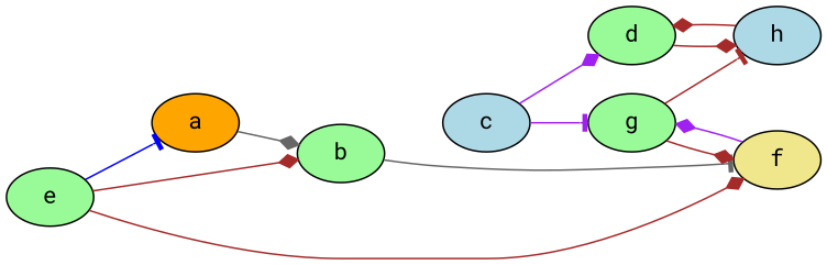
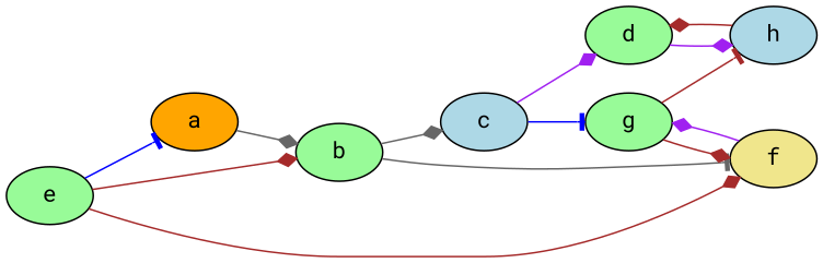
  digraph {
    fontname="Roboto Mono"
    rankdir=LR
    node [fillcolor=palegreen fontname="Roboto Mono" style=filled]
    edge [arrowhead=diamond color=brown fontname="Roboto Mono"]
    a [fillcolor=orange]
    b
    c [fillcolor=lightblue]
    f [fillcolor=khaki]
    d
    g
    e
    h [fillcolor=lightblue]
    a -> b [color=gray40]
+   b -> c [color=gray40]
    b -> f [arrowhead=tee color=gray40]
    c -> d [color=purple]
-   c -> g [arrowhead=tee color=purple]
+   c -> g [arrowhead=tee color=blue]
    f -> g [color=purple]
-   d -> h
+   d -> h [color=purple]
    g -> f
    g -> h [arrowhead=tee]
    e -> a [arrowhead=tee color=blue]
    e -> b
    e -> f
    h -> d
  }
